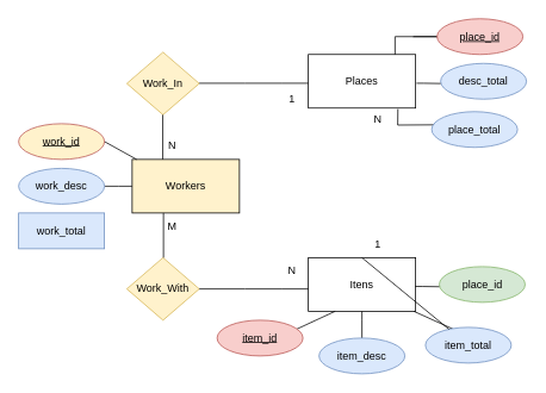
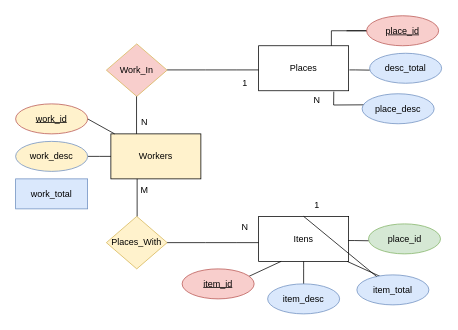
  <mxCell id="0" />
  <mxCell id="1" parent="0" />
  <mxCell id="2" style="edgeStyle=orthogonalEdgeStyle;rounded=0;orthogonalLoop=1;jettySize=auto;html=1;exitX=0.25;exitY=0;exitDx=0;exitDy=0;strokeColor=none;" parent="1" source="3" edge="1"><mxGeometry relative="1" as="geometry"><mxPoint x="172" y="158" as="targetPoint" /></mxGeometry></mxCell>
  <mxCell id="3" value="Workers" style="rounded=0;whiteSpace=wrap;html=1;fillColor=#fff2cc;" parent="1" vertex="1"><mxGeometry x="147" y="178" width="120" height="60" as="geometry" /></mxCell>
  <mxCell id="4" value="Itens" style="rounded=0;whiteSpace=wrap;html=1;" parent="1" vertex="1"><mxGeometry x="344" y="288" width="120" height="60" as="geometry" /></mxCell>
  <mxCell id="5" value="Places" style="rounded=0;whiteSpace=wrap;html=1;" parent="1" vertex="1"><mxGeometry x="344" y="60.5" width="120" height="60" as="geometry" /></mxCell>
- <mxCell id="6" value="Work_With" style="rhombus;whiteSpace=wrap;html=1;fillColor=#fff2cc;strokeColor=#d6b656;" parent="1" vertex="1"><mxGeometry x="141" y="288" width="81" height="70" as="geometry" /></mxCell>
+ <mxCell id="6" value="Places_With" style="rhombus;whiteSpace=wrap;html=1;fillColor=#fff2cc;strokeColor=#d6b656;" parent="1" vertex="1"><mxGeometry x="141" y="288" width="81" height="70" as="geometry" /></mxCell>
  <mxCell id="7" value="" style="endArrow=none;html=1;rounded=0;" parent="1" edge="1"><mxGeometry width="50" height="50" relative="1" as="geometry"><mxPoint x="116" y="158" as="sourcePoint" /><mxPoint x="152" y="178" as="targetPoint" /><Array as="points"><mxPoint x="152" y="178" /></Array></mxGeometry></mxCell>
  <mxCell id="8" value="" style="endArrow=none;html=1;rounded=0;entryX=0;entryY=0.5;entryDx=0;entryDy=0;" parent="1" target="3" edge="1"><mxGeometry width="50" height="50" relative="1" as="geometry"><mxPoint x="116" y="208" as="sourcePoint" /><mxPoint x="166" y="158" as="targetPoint" /><Array as="points"><mxPoint x="132" y="208" /></Array></mxGeometry></mxCell>
  <mxCell id="9" value="" style="endArrow=none;html=1;rounded=0;exitX=1;exitY=0;exitDx=0;exitDy=0;entryX=0.25;entryY=1;entryDx=0;entryDy=0;" parent="1" target="4" edge="1"><mxGeometry width="50" height="50" relative="1" as="geometry"><mxPoint x="331" y="368" as="sourcePoint" /><mxPoint x="341" y="198" as="targetPoint" /><Array as="points" /></mxGeometry></mxCell>
  <mxCell id="10" value="" style="endArrow=none;html=1;rounded=0;exitX=0.5;exitY=0;exitDx=0;exitDy=0;entryX=0.5;entryY=1;entryDx=0;entryDy=0;" parent="1" target="4" edge="1"><mxGeometry width="50" height="50" relative="1" as="geometry"><mxPoint x="404" y="378" as="sourcePoint" /><mxPoint x="435.5" y="318" as="targetPoint" /><Array as="points"><mxPoint x="404" y="358" /></Array></mxGeometry></mxCell>
  <mxCell id="11" value="" style="endArrow=none;html=1;rounded=0;entryX=0.25;entryY=0;entryDx=0;entryDy=0;" parent="1" edge="1"><mxGeometry width="50" height="50" relative="1" as="geometry"><mxPoint x="462" y="348" as="sourcePoint" /><mxPoint x="506" y="368" as="targetPoint" /><Array as="points" /></mxGeometry></mxCell>
  <mxCell id="12" value="" style="endArrow=none;html=1;rounded=0;" parent="1" edge="1"><mxGeometry width="50" height="50" relative="1" as="geometry"><mxPoint x="441" y="60.5" as="sourcePoint" /><mxPoint x="461" y="40.5" as="targetPoint" /><Array as="points"><mxPoint x="441" y="40.5" /><mxPoint x="461" y="40.5" /><mxPoint x="501" y="40.5" /></Array></mxGeometry></mxCell>
  <mxCell id="13" value="" style="endArrow=none;html=1;rounded=0;exitX=0.835;exitY=1.036;exitDx=0;exitDy=0;exitPerimeter=0;entryX=0.098;entryY=0.989;entryDx=0;entryDy=0;entryPerimeter=0;" parent="1" edge="1"><mxGeometry width="50" height="50" relative="1" as="geometry"><mxPoint x="444.2" y="121.66" as="sourcePoint" /><mxPoint x="500.8" y="139.17" as="targetPoint" /><Array as="points"><mxPoint x="444" y="139.5" /></Array></mxGeometry></mxCell>
  <mxCell id="14" value="&#10;&#10;&lt;span style=&quot;color: rgb(0, 0, 0); font-family: helvetica; font-size: 12px; font-style: normal; font-weight: 400; letter-spacing: normal; text-align: center; text-indent: 0px; text-transform: none; word-spacing: 0px; text-decoration: underline; display: inline; float: none;&quot;&gt;work_id&lt;/span&gt;&#10;&#10;" style="ellipse;whiteSpace=wrap;html=1;fillColor=#fff2cc;strokeColor=#b85450;labelBackgroundColor=none;" parent="1" vertex="1"><mxGeometry x="20" y="138" width="96" height="40" as="geometry" /></mxCell>
- <mxCell id="15" value="work_desc" style="ellipse;whiteSpace=wrap;html=1;fillColor=#dae8fc;strokeColor=#6c8ebf;labelBackgroundColor=none;" parent="1" vertex="1"><mxGeometry x="20" y="188" width="96" height="40" as="geometry" /></mxCell>
+ <mxCell id="15" value="work_desc" style="ellipse;whiteSpace=wrap;html=1;fillColor=#fff2cc;strokeColor=#6c8ebf;labelBackgroundColor=none;" parent="1" vertex="1"><mxGeometry x="20" y="188" width="96" height="40" as="geometry" /></mxCell>
  <mxCell id="16" value="work_total" style="whiteSpace=wrap;html=1;fillColor=#dae8fc;strokeColor=#6c8ebf;labelBackgroundColor=none;rounded=0;" parent="1" vertex="1"><mxGeometry x="20" y="238" width="96" height="40" as="geometry" /></mxCell>
  <mxCell id="17" value="&lt;u&gt;item_id&lt;/u&gt;" style="ellipse;whiteSpace=wrap;html=1;fillColor=#f8cecc;strokeColor=#b85450;labelBackgroundColor=none;" parent="1" vertex="1"><mxGeometry x="242" y="358" width="96" height="40" as="geometry" /></mxCell>
  <mxCell id="18" value="item_desc" style="ellipse;whiteSpace=wrap;html=1;fillColor=#dae8fc;strokeColor=#6c8ebf;labelBackgroundColor=none;" parent="1" vertex="1"><mxGeometry x="356" y="378" width="96" height="40" as="geometry" /></mxCell>
  <mxCell id="19" value="item_total" style="ellipse;whiteSpace=wrap;html=1;fillColor=#dae8fc;strokeColor=#6c8ebf;labelBackgroundColor=none;" parent="1" vertex="1"><mxGeometry x="475" y="366" width="96" height="40" as="geometry" /></mxCell>
- <mxCell id="20" value="place_total" style="ellipse;whiteSpace=wrap;html=1;fillColor=#dae8fc;strokeColor=#6c8ebf;labelBackgroundColor=none;" parent="1" vertex="1"><mxGeometry x="482" y="124.5" width="96" height="40" as="geometry" /></mxCell>
+ <mxCell id="20" value="place_desc" style="ellipse;whiteSpace=wrap;html=1;fillColor=#dae8fc;strokeColor=#6c8ebf;labelBackgroundColor=none;" parent="1" vertex="1"><mxGeometry x="482" y="124.5" width="96" height="40" as="geometry" /></mxCell>
  <mxCell id="21" value="" style="endArrow=none;html=1;rounded=0;" parent="1" edge="1"><mxGeometry width="50" height="50" relative="1" as="geometry"><mxPoint x="182" y="288" as="sourcePoint" /><mxPoint x="182" y="238" as="targetPoint" /></mxGeometry></mxCell>
  <mxCell id="22" value="&lt;u&gt;place_id&lt;/u&gt;" style="ellipse;whiteSpace=wrap;html=1;fillColor=#f8cecc;strokeColor=#b85450;labelBackgroundColor=none;" parent="1" vertex="1"><mxGeometry x="488" y="20.5" width="96" height="40" as="geometry" /></mxCell>
- <mxCell id="23" value="Work_In" style="rhombus;whiteSpace=wrap;html=1;fillColor=#fff2cc;strokeColor=#d6b656;" parent="1" vertex="1"><mxGeometry x="141" y="58" width="81" height="70" as="geometry" /></mxCell>
+ <mxCell id="23" value="Work_In" style="rhombus;whiteSpace=wrap;html=1;fillColor=#f8cecc;strokeColor=#d6b656;" parent="1" vertex="1"><mxGeometry x="141" y="58" width="81" height="70" as="geometry" /></mxCell>
  <mxCell id="24" value="" style="endArrow=none;html=1;rounded=0;" parent="1" source="6" edge="1"><mxGeometry width="50" height="50" relative="1" as="geometry"><mxPoint x="223" y="323" as="sourcePoint" /><mxPoint x="344" y="323" as="targetPoint" /><Array as="points"><mxPoint x="273" y="323" /><mxPoint x="314" y="323" /></Array></mxGeometry></mxCell>
  <mxCell id="25" value="M" style="text;html=1;strokeColor=none;fillColor=none;align=center;verticalAlign=middle;whiteSpace=wrap;rounded=0;labelBackgroundColor=none;" parent="1" vertex="1"><mxGeometry x="162" y="238" width="60" height="30" as="geometry" /></mxCell>
  <mxCell id="26" value="N" style="text;html=1;strokeColor=none;fillColor=none;align=center;verticalAlign=middle;whiteSpace=wrap;rounded=0;labelBackgroundColor=none;" parent="1" vertex="1"><mxGeometry x="296" y="288" width="60" height="30" as="geometry" /></mxCell>
  <mxCell id="27" value="" style="endArrow=none;html=1;rounded=0;" parent="1" edge="1"><mxGeometry width="50" height="50" relative="1" as="geometry"><mxPoint x="181.21" y="178" as="sourcePoint" /><mxPoint x="181.21" y="128" as="targetPoint" /></mxGeometry></mxCell>
  <mxCell id="28" value="" style="endArrow=none;html=1;rounded=0;" parent="1" edge="1"><mxGeometry width="50" height="50" relative="1" as="geometry"><mxPoint x="222" y="92.71" as="sourcePoint" /><mxPoint x="344" y="92.71" as="targetPoint" /><Array as="points"><mxPoint x="273" y="92.71" /><mxPoint x="314" y="92.71" /></Array></mxGeometry></mxCell>
  <mxCell id="29" value="desc_total" style="ellipse;whiteSpace=wrap;html=1;fillColor=#dae8fc;strokeColor=#6c8ebf;labelBackgroundColor=none;" parent="1" vertex="1"><mxGeometry x="492" y="70.5" width="96" height="40" as="geometry" /></mxCell>
  <mxCell id="30" value="" style="endArrow=none;html=1;rounded=0;" parent="1" edge="1"><mxGeometry width="50" height="50" relative="1" as="geometry"><mxPoint x="465" y="92.71" as="sourcePoint" /><mxPoint x="492" y="93" as="targetPoint" /><Array as="points"><mxPoint x="473" y="92.71" /></Array></mxGeometry></mxCell>
  <mxCell id="31" value="N" style="text;html=1;strokeColor=none;fillColor=none;align=center;verticalAlign=middle;whiteSpace=wrap;rounded=0;labelBackgroundColor=none;" parent="1" vertex="1"><mxGeometry x="162" y="148" width="60" height="30" as="geometry" /></mxCell>
  <mxCell id="32" value="1" style="text;html=1;strokeColor=none;fillColor=none;align=center;verticalAlign=middle;whiteSpace=wrap;rounded=0;labelBackgroundColor=none;" parent="1" vertex="1"><mxGeometry x="296" y="95.5" width="60" height="30" as="geometry" /></mxCell>
  <mxCell id="33" value="place_id" style="ellipse;whiteSpace=wrap;html=1;fillColor=#d5e8d4;strokeColor=#82b366;labelBackgroundColor=none;" vertex="1" parent="1"><mxGeometry x="490.5" y="298" width="96" height="40" as="geometry" /></mxCell>
  <mxCell id="34" value="" style="endArrow=none;html=1;rounded=0;" edge="1" parent="1"><mxGeometry width="50" height="50" relative="1" as="geometry"><mxPoint x="463.5" y="320.21" as="sourcePoint" /><mxPoint x="490.5" y="320.5" as="targetPoint" /><Array as="points"><mxPoint x="471.5" y="320.21" /></Array></mxGeometry></mxCell>
  <mxCell id="35" value="" style="endArrow=none;html=1;rounded=0;exitX=0.5;exitY=0;exitDx=0;exitDy=0;" edge="1" parent="1" source="4" target="19"><mxGeometry width="50" height="50" relative="1" as="geometry"><mxPoint x="402" y="248" as="sourcePoint" /><mxPoint x="452" y="198" as="targetPoint" /></mxGeometry></mxCell>
  <mxCell id="36" value="N" style="text;html=1;strokeColor=none;fillColor=none;align=center;verticalAlign=middle;whiteSpace=wrap;rounded=0;labelBackgroundColor=none;" vertex="1" parent="1"><mxGeometry x="392" y="118" width="60" height="30" as="geometry" /></mxCell>
  <mxCell id="37" value="1" style="text;html=1;strokeColor=none;fillColor=none;align=center;verticalAlign=middle;whiteSpace=wrap;rounded=0;labelBackgroundColor=none;" vertex="1" parent="1"><mxGeometry x="392" y="258" width="60" height="30" as="geometry" /></mxCell>
